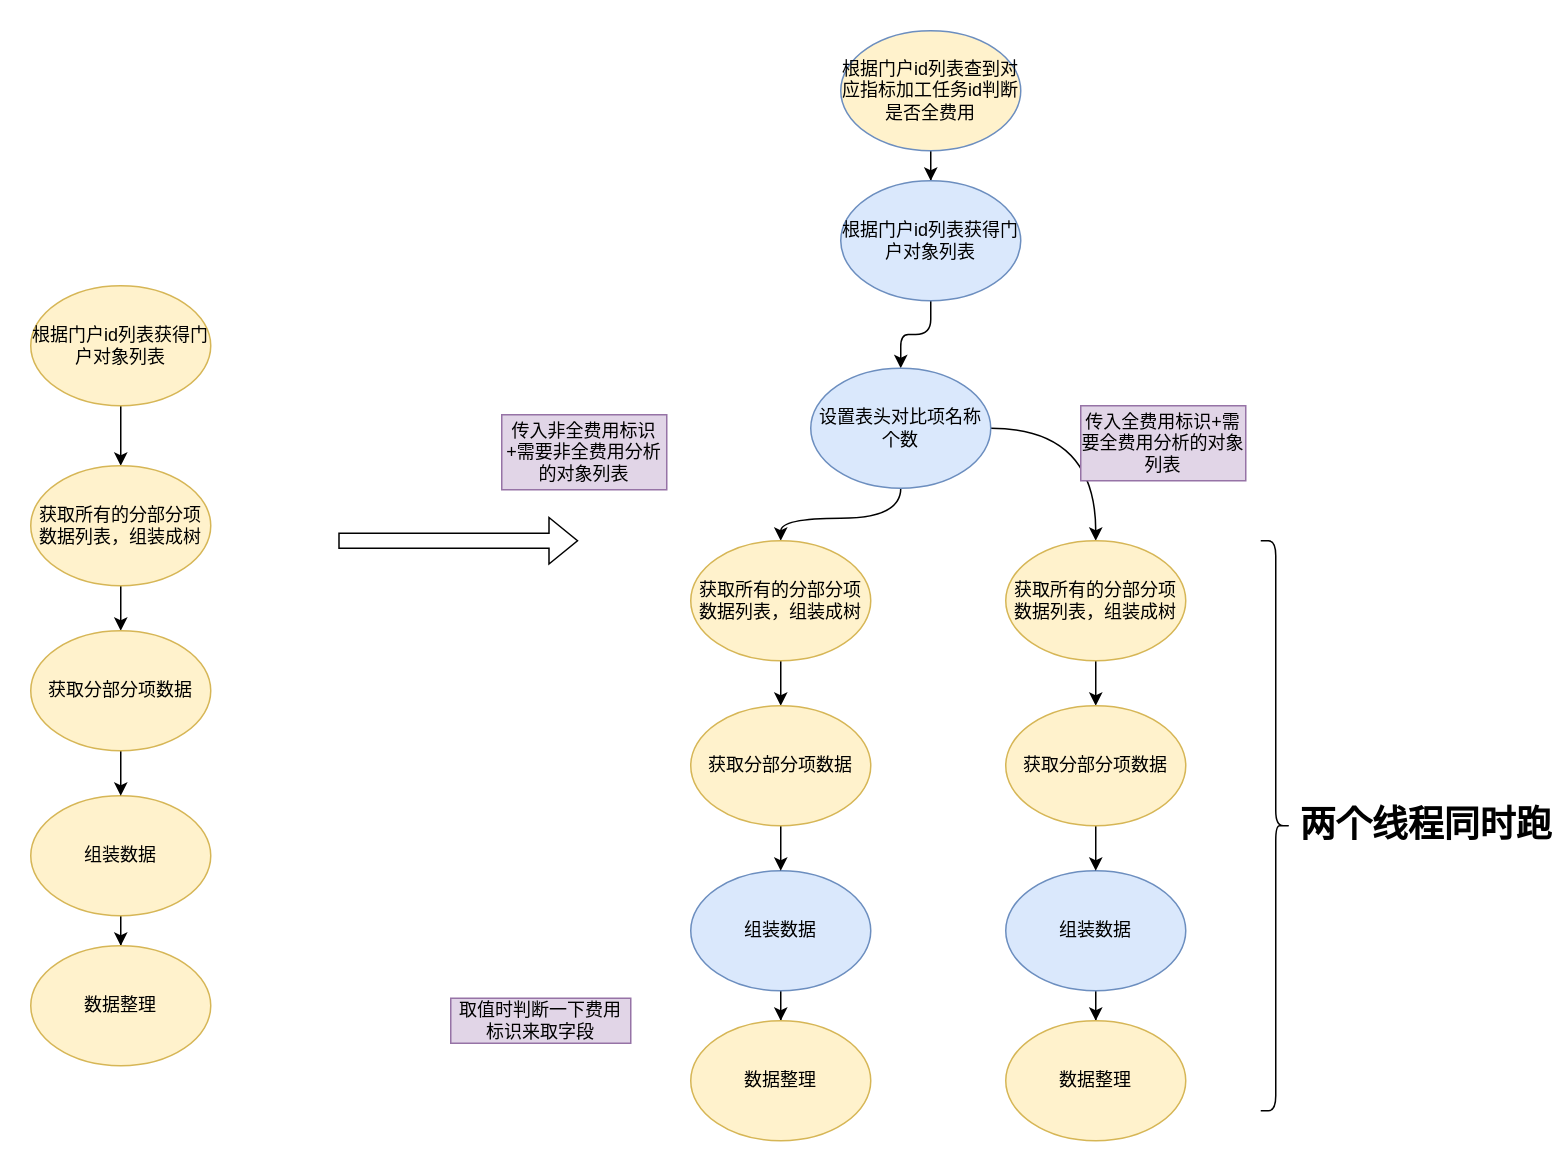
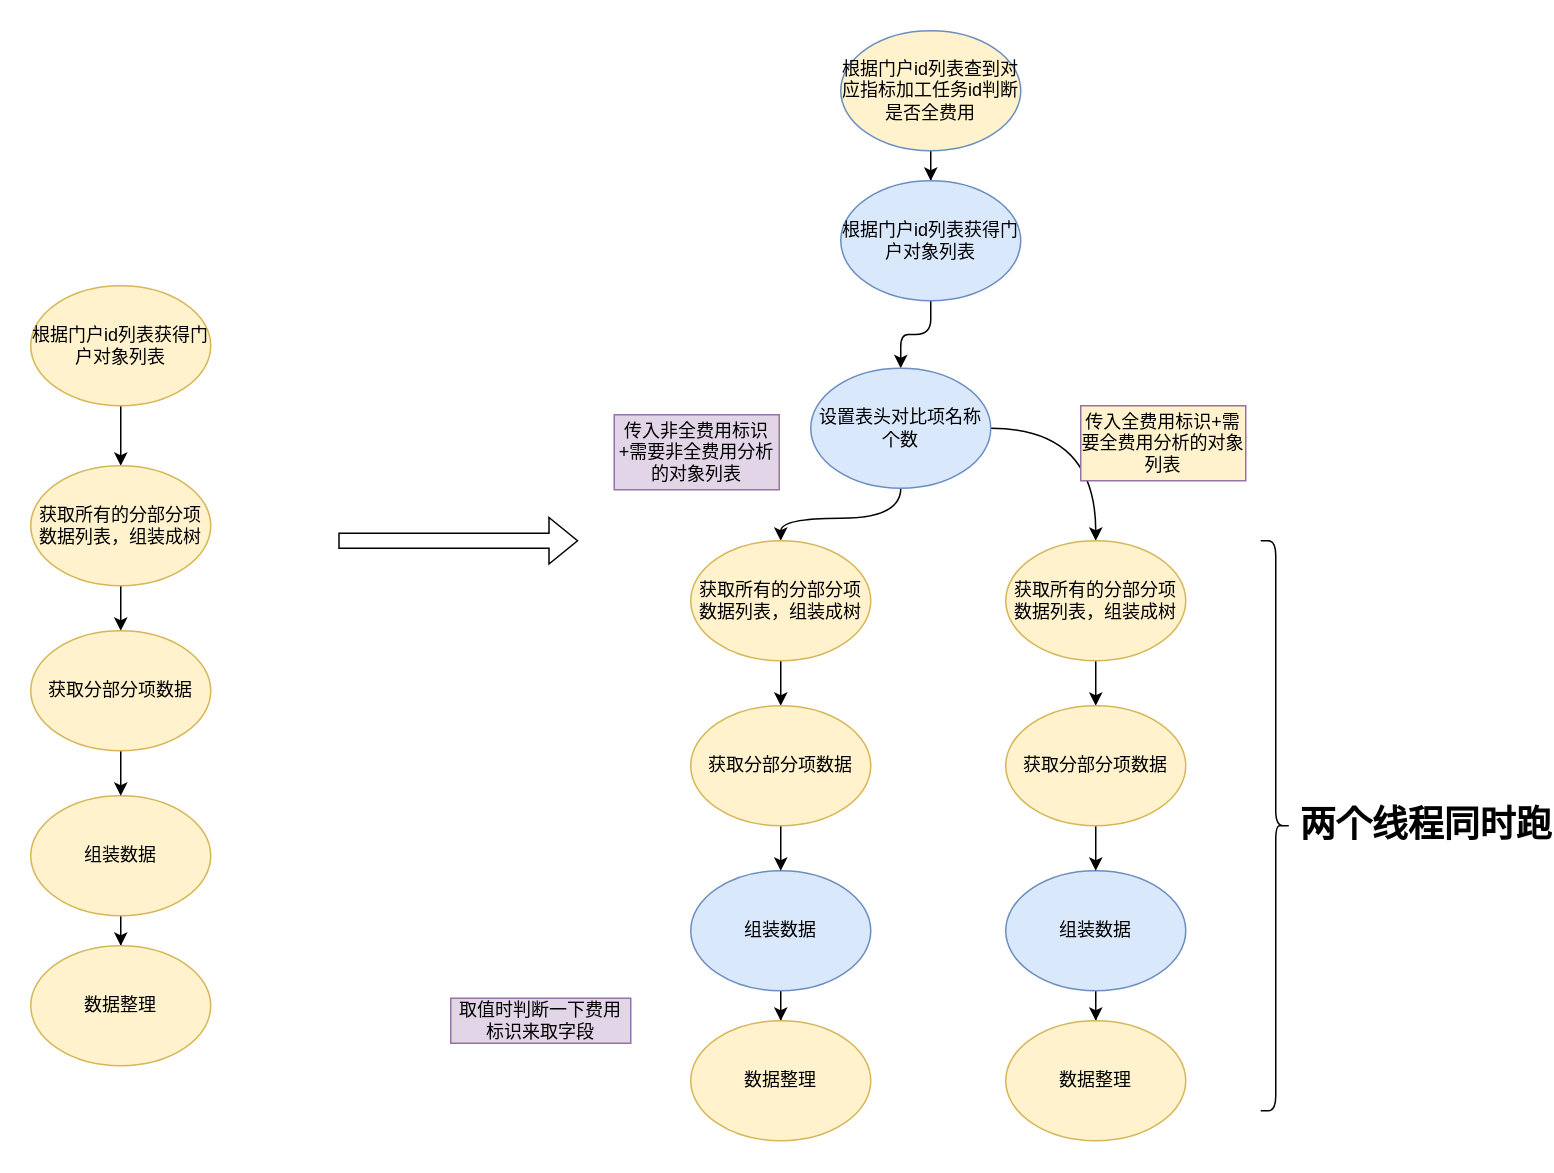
  <mxCell id="0" />
  <mxCell id="1" parent="0" />
  <mxCell id="2" style="edgeStyle=orthogonalEdgeStyle;rounded=0;orthogonalLoop=1;jettySize=auto;html=1;entryX=0.5;entryY=0;entryDx=0;entryDy=0;" edge="1" parent="1" source="3" target="5"><mxGeometry relative="1" as="geometry" /></mxCell>
  <mxCell id="3" value="根据门户id列表获得门户对象列表" style="ellipse;whiteSpace=wrap;html=1;rounded=1;fillColor=#fff2cc;strokeColor=#d6b656;" vertex="1" parent="1"><mxGeometry x="20" y="190" width="120" height="80" as="geometry" /></mxCell>
  <mxCell id="4" style="edgeStyle=orthogonalEdgeStyle;rounded=0;orthogonalLoop=1;jettySize=auto;html=1;entryX=0.5;entryY=0;entryDx=0;entryDy=0;" edge="1" parent="1" source="5" target="23"><mxGeometry relative="1" as="geometry" /></mxCell>
  <mxCell id="5" value="获取所有的分部分项数据列表，组装成树" style="ellipse;whiteSpace=wrap;html=1;rounded=1;fillColor=#fff2cc;strokeColor=#d6b656;" vertex="1" parent="1"><mxGeometry x="20" y="310" width="120" height="80" as="geometry" /></mxCell>
  <mxCell id="6" style="edgeStyle=orthogonalEdgeStyle;rounded=0;orthogonalLoop=1;jettySize=auto;html=1;entryX=0.5;entryY=0;entryDx=0;entryDy=0;" edge="1" parent="1" source="7" target="8"><mxGeometry relative="1" as="geometry"><mxPoint x="80" y="630" as="targetPoint" /></mxGeometry></mxCell>
  <mxCell id="7" value="组装数据" style="ellipse;whiteSpace=wrap;html=1;rounded=1;fillColor=#fff2cc;strokeColor=#d6b656;" vertex="1" parent="1"><mxGeometry x="20" y="530" width="120" height="80" as="geometry" /></mxCell>
  <mxCell id="8" value="数据整理" style="ellipse;whiteSpace=wrap;html=1;rounded=1;fillColor=#fff2cc;strokeColor=#d6b656;" vertex="1" parent="1"><mxGeometry x="20" y="630" width="120" height="80" as="geometry" /></mxCell>
  <mxCell id="9" value="" style="shape=flexArrow;endArrow=classic;html=1;rounded=0;" edge="1" parent="1"><mxGeometry width="50" height="50" relative="1" as="geometry"><mxPoint x="225" y="360" as="sourcePoint" /><mxPoint x="385" y="360" as="targetPoint" /></mxGeometry></mxCell>
  <mxCell id="10" style="edgeStyle=orthogonalEdgeStyle;rounded=0;orthogonalLoop=1;jettySize=auto;html=1;entryX=0.5;entryY=0;entryDx=0;entryDy=0;" edge="1" parent="1" source="11" target="13"><mxGeometry relative="1" as="geometry" /></mxCell>
  <mxCell id="11" value="根据门户id列表查到对应指标加工任务id判断是否全费用" style="ellipse;whiteSpace=wrap;html=1;rounded=1;fillColor=#fff2cc;strokeColor=#6c8ebf;" vertex="1" parent="1"><mxGeometry x="560" y="20" width="120" height="80" as="geometry" /></mxCell>
  <mxCell id="12" style="edgeStyle=orthogonalEdgeStyle;rounded=1;orthogonalLoop=1;jettySize=auto;html=1;entryX=0.5;entryY=0;entryDx=0;entryDy=0;" edge="1" parent="1" source="13" target="16"><mxGeometry relative="1" as="geometry"><mxPoint x="620" y="260" as="targetPoint" /></mxGeometry></mxCell>
  <mxCell id="13" value="根据门户id列表获得门户对象列表" style="ellipse;whiteSpace=wrap;html=1;rounded=1;fillColor=#dae8fc;strokeColor=#6c8ebf;" vertex="1" parent="1"><mxGeometry x="560" y="120" width="120" height="80" as="geometry" /></mxCell>
  <mxCell id="14" style="edgeStyle=orthogonalEdgeStyle;orthogonalLoop=1;jettySize=auto;html=1;entryX=0.5;entryY=0;entryDx=0;entryDy=0;curved=1;" edge="1" parent="1" source="16" target="25"><mxGeometry relative="1" as="geometry"><mxPoint x="520" y="350" as="targetPoint" /></mxGeometry></mxCell>
  <mxCell id="15" style="edgeStyle=orthogonalEdgeStyle;orthogonalLoop=1;jettySize=auto;html=1;entryX=0.5;entryY=0;entryDx=0;entryDy=0;curved=1;" edge="1" parent="1" source="16" target="32"><mxGeometry relative="1" as="geometry"><mxPoint x="740" y="350" as="targetPoint" /></mxGeometry></mxCell>
  <mxCell id="16" value="设置表头对比项名称个数" style="ellipse;whiteSpace=wrap;html=1;rounded=1;fillColor=#dae8fc;strokeColor=#6c8ebf;" vertex="1" parent="1"><mxGeometry x="540" y="245" width="120" height="80" as="geometry" /></mxCell>
  <mxCell id="17" value="" style="shape=curlyBracket;whiteSpace=wrap;html=1;rounded=1;flipH=1;labelPosition=right;verticalLabelPosition=middle;align=left;verticalAlign=middle;" vertex="1" parent="1"><mxGeometry x="840" y="360" width="20" height="380" as="geometry" /></mxCell>
  <mxCell id="18" value="两个线程同时跑" style="text;strokeColor=none;fillColor=none;html=1;fontSize=24;fontStyle=1;verticalAlign=middle;align=center;" vertex="1" parent="1"><mxGeometry x="900" y="530" width="100" height="40" as="geometry" /></mxCell>
- <mxCell id="19" value="传入非全费用标识+需要非全费用分析的对象列表" style="rounded=0;whiteSpace=wrap;html=1;fillColor=#e1d5e7;strokeColor=#9673a6;" vertex="1" parent="1"><mxGeometry x="334" y="276" width="110" height="50" as="geometry" /></mxCell>
- <mxCell id="20" value="传入全费用标识+需要全费用分析的对象列表" style="rounded=0;whiteSpace=wrap;html=1;fillColor=#e1d5e7;strokeColor=#9673a6;" vertex="1" parent="1"><mxGeometry x="720" y="270" width="110" height="50" as="geometry" /></mxCell>
+ <mxCell id="19" value="传入非全费用标识+需要非全费用分析的对象列表" style="rounded=0;whiteSpace=wrap;html=1;fillColor=#e1d5e7;strokeColor=#9673a6;" vertex="1" parent="1"><mxGeometry x="409" y="276" width="110" height="50" as="geometry" /></mxCell>
+ <mxCell id="20" value="传入全费用标识+需要全费用分析的对象列表" style="rounded=0;whiteSpace=wrap;html=1;fillColor=#fff2cc;strokeColor=#9673a6;" vertex="1" parent="1"><mxGeometry x="720" y="270" width="110" height="50" as="geometry" /></mxCell>
  <mxCell id="21" value="取值时判断一下费用标识来取字段" style="rounded=0;whiteSpace=wrap;html=1;fillColor=#e1d5e7;strokeColor=#9673a6;" vertex="1" parent="1"><mxGeometry x="300" y="665" width="120" height="30" as="geometry" /></mxCell>
  <mxCell id="22" style="edgeStyle=orthogonalEdgeStyle;rounded=0;orthogonalLoop=1;jettySize=auto;html=1;entryX=0.5;entryY=0;entryDx=0;entryDy=0;" edge="1" parent="1" source="23" target="7"><mxGeometry relative="1" as="geometry" /></mxCell>
  <mxCell id="23" value="获取分部分项数据" style="ellipse;whiteSpace=wrap;html=1;rounded=1;fillColor=#fff2cc;strokeColor=#d6b656;" vertex="1" parent="1"><mxGeometry x="20" y="420" width="120" height="80" as="geometry" /></mxCell>
  <mxCell id="24" style="edgeStyle=orthogonalEdgeStyle;rounded=0;orthogonalLoop=1;jettySize=auto;html=1;entryX=0.5;entryY=0;entryDx=0;entryDy=0;" edge="1" parent="1" source="25" target="30"><mxGeometry relative="1" as="geometry" /></mxCell>
  <mxCell id="25" value="获取所有的分部分项数据列表，组装成树" style="ellipse;whiteSpace=wrap;html=1;rounded=1;fillColor=#fff2cc;strokeColor=#d6b656;" vertex="1" parent="1"><mxGeometry x="460" y="360" width="120" height="80" as="geometry" /></mxCell>
  <mxCell id="26" style="edgeStyle=orthogonalEdgeStyle;rounded=0;orthogonalLoop=1;jettySize=auto;html=1;entryX=0.5;entryY=0;entryDx=0;entryDy=0;" edge="1" parent="1" source="27" target="28"><mxGeometry relative="1" as="geometry"><mxPoint x="520" y="680" as="targetPoint" /></mxGeometry></mxCell>
  <mxCell id="27" value="组装数据" style="ellipse;whiteSpace=wrap;html=1;rounded=1;fillColor=#dae8fc;strokeColor=#6c8ebf;" vertex="1" parent="1"><mxGeometry x="460" y="580" width="120" height="80" as="geometry" /></mxCell>
  <mxCell id="28" value="数据整理" style="ellipse;whiteSpace=wrap;html=1;rounded=1;fillColor=#fff2cc;strokeColor=#d6b656;" vertex="1" parent="1"><mxGeometry x="460" y="680" width="120" height="80" as="geometry" /></mxCell>
  <mxCell id="29" style="edgeStyle=orthogonalEdgeStyle;rounded=0;orthogonalLoop=1;jettySize=auto;html=1;entryX=0.5;entryY=0;entryDx=0;entryDy=0;" edge="1" parent="1" source="30" target="27"><mxGeometry relative="1" as="geometry" /></mxCell>
  <mxCell id="30" value="获取分部分项数据" style="ellipse;whiteSpace=wrap;html=1;rounded=1;fillColor=#fff2cc;strokeColor=#d6b656;" vertex="1" parent="1"><mxGeometry x="460" y="470" width="120" height="80" as="geometry" /></mxCell>
  <mxCell id="31" style="edgeStyle=orthogonalEdgeStyle;rounded=0;orthogonalLoop=1;jettySize=auto;html=1;entryX=0.5;entryY=0;entryDx=0;entryDy=0;" edge="1" parent="1" source="32" target="37"><mxGeometry relative="1" as="geometry" /></mxCell>
  <mxCell id="32" value="获取所有的分部分项数据列表，组装成树" style="ellipse;whiteSpace=wrap;html=1;rounded=1;fillColor=#fff2cc;strokeColor=#d6b656;" vertex="1" parent="1"><mxGeometry x="670" y="360" width="120" height="80" as="geometry" /></mxCell>
  <mxCell id="33" style="edgeStyle=orthogonalEdgeStyle;rounded=0;orthogonalLoop=1;jettySize=auto;html=1;entryX=0.5;entryY=0;entryDx=0;entryDy=0;" edge="1" parent="1" source="34" target="35"><mxGeometry relative="1" as="geometry"><mxPoint x="730" y="680" as="targetPoint" /></mxGeometry></mxCell>
  <mxCell id="34" value="组装数据" style="ellipse;whiteSpace=wrap;html=1;rounded=1;fillColor=#dae8fc;strokeColor=#6c8ebf;" vertex="1" parent="1"><mxGeometry x="670" y="580" width="120" height="80" as="geometry" /></mxCell>
  <mxCell id="35" value="数据整理" style="ellipse;whiteSpace=wrap;html=1;rounded=1;fillColor=#fff2cc;strokeColor=#d6b656;" vertex="1" parent="1"><mxGeometry x="670" y="680" width="120" height="80" as="geometry" /></mxCell>
  <mxCell id="36" style="edgeStyle=orthogonalEdgeStyle;rounded=0;orthogonalLoop=1;jettySize=auto;html=1;entryX=0.5;entryY=0;entryDx=0;entryDy=0;" edge="1" parent="1" source="37" target="34"><mxGeometry relative="1" as="geometry" /></mxCell>
  <mxCell id="37" value="获取分部分项数据" style="ellipse;whiteSpace=wrap;html=1;rounded=1;fillColor=#fff2cc;strokeColor=#d6b656;" vertex="1" parent="1"><mxGeometry x="670" y="470" width="120" height="80" as="geometry" /></mxCell>
